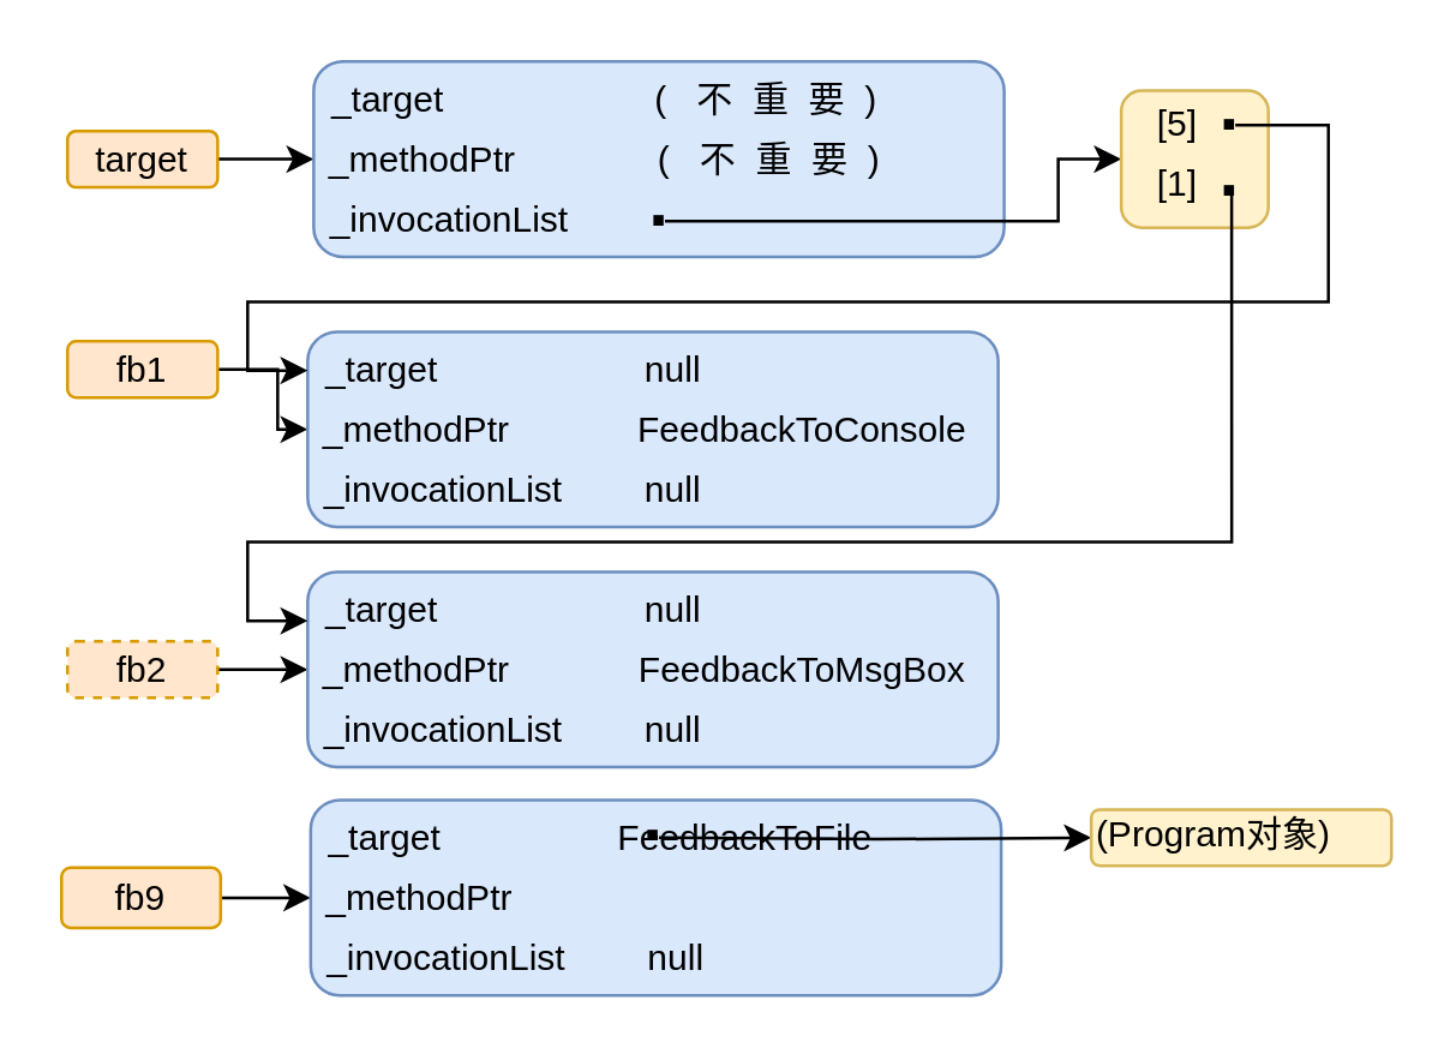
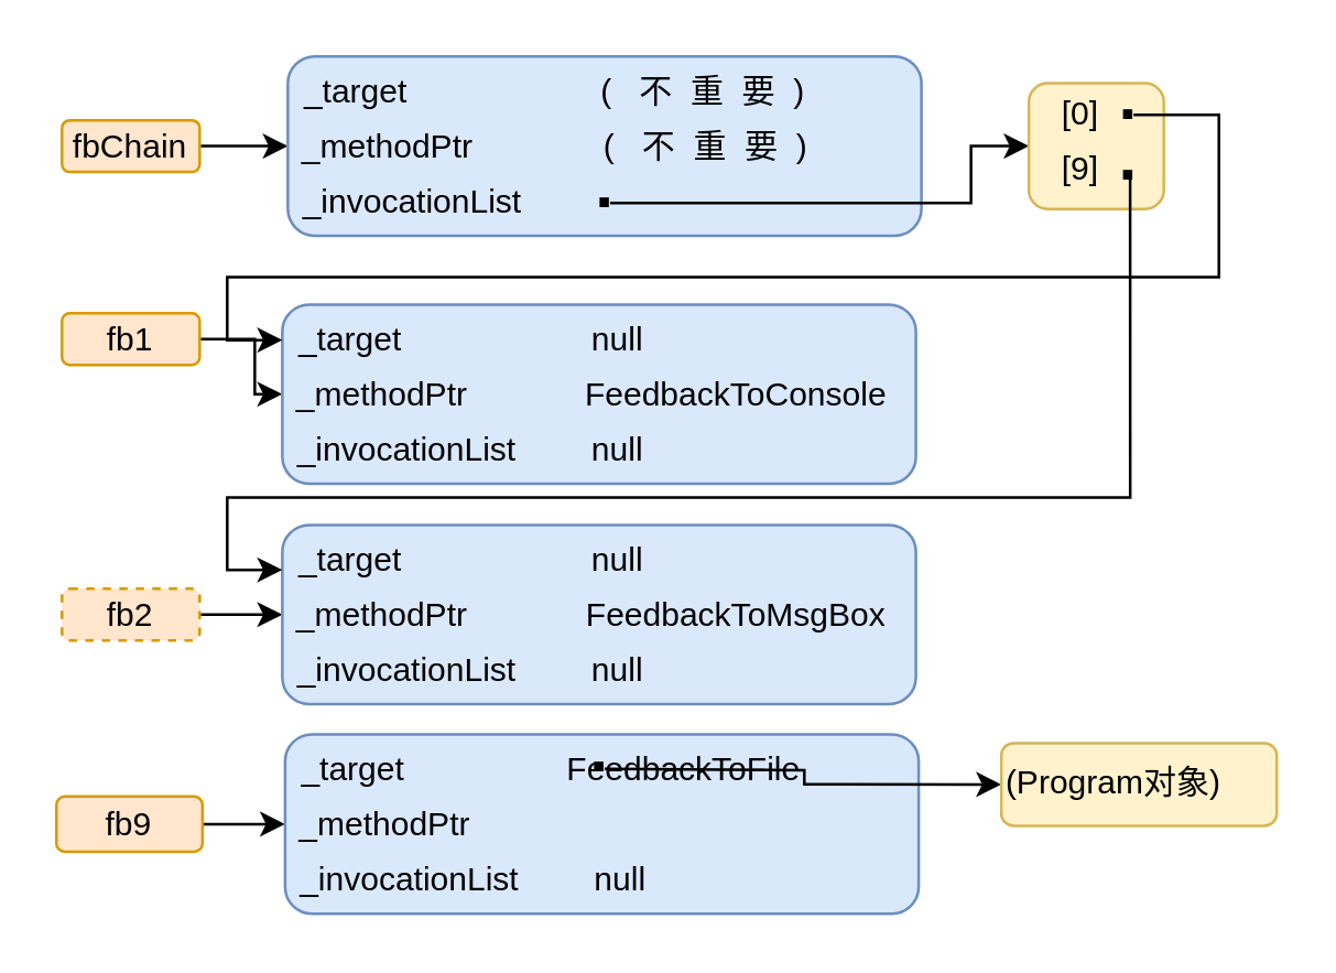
  <mxCell id="0" />
  <mxCell id="1" parent="0" />
  <mxCell id="2" style="edgeStyle=orthogonalEdgeStyle;rounded=0;orthogonalLoop=1;jettySize=auto;html=1;entryX=0;entryY=0.5;entryDx=0;entryDy=0;" parent="1" source="3" target="13" edge="1"><mxGeometry relative="1" as="geometry" /></mxCell>
  <mxCell id="3" value="fb9" style="rounded=1;whiteSpace=wrap;html=1;fillColor=#ffe6cc;strokeColor=#d79b00;" parent="1" vertex="1"><mxGeometry x="20" y="288.5" width="53" height="20" as="geometry" /></mxCell>
  <mxCell id="4" style="edgeStyle=orthogonalEdgeStyle;rounded=0;orthogonalLoop=1;jettySize=auto;html=1;entryX=0;entryY=0.5;entryDx=0;entryDy=0;" parent="1" source="5" target="6" edge="1"><mxGeometry relative="1" as="geometry" /></mxCell>
  <mxCell id="5" value="fb1" style="rounded=1;whiteSpace=wrap;html=1;fillColor=#ffe6cc;strokeColor=#d79b00;" parent="1" vertex="1"><mxGeometry x="22" y="113.13" width="50" height="18.75" as="geometry" /></mxCell>
  <mxCell id="6" value="" style="rounded=1;whiteSpace=wrap;html=1;align=left;fillColor=#dae8fc;strokeColor=#6c8ebf;" parent="1" vertex="1"><mxGeometry x="102" y="110" width="230" height="65" as="geometry" /></mxCell>
  <mxCell id="7" value="_invocationList" style="text;html=1;strokeColor=none;fillColor=none;align=center;verticalAlign=middle;whiteSpace=wrap;rounded=0;" parent="1" vertex="1"><mxGeometry x="107" y="152.5" width="81" height="20" as="geometry" /></mxCell>
  <mxCell id="8" value="_methodPtr" style="text;html=1;strokeColor=none;fillColor=none;align=center;verticalAlign=middle;whiteSpace=wrap;rounded=0;" parent="1" vertex="1"><mxGeometry x="107" y="132.5" width="63" height="20" as="geometry" /></mxCell>
  <mxCell id="9" value="null" style="text;html=1;strokeColor=none;fillColor=none;align=center;verticalAlign=middle;whiteSpace=wrap;rounded=0;" parent="1" vertex="1"><mxGeometry x="214" y="112.5" width="20" height="20" as="geometry" /></mxCell>
  <mxCell id="10" value="_target" style="text;html=1;strokeColor=none;fillColor=none;align=center;verticalAlign=middle;whiteSpace=wrap;rounded=0;" parent="1" vertex="1"><mxGeometry x="107" y="112.5" width="40" height="20" as="geometry" /></mxCell>
  <mxCell id="11" value="null" style="text;html=1;strokeColor=none;fillColor=none;align=center;verticalAlign=middle;whiteSpace=wrap;rounded=0;" parent="1" vertex="1"><mxGeometry x="214" y="152.5" width="20" height="20" as="geometry" /></mxCell>
  <mxCell id="12" value="FeedbackToConsole" style="text;html=1;strokeColor=none;fillColor=none;align=center;verticalAlign=middle;whiteSpace=wrap;rounded=0;" parent="1" vertex="1"><mxGeometry x="257" y="132.5" width="20" height="20" as="geometry" /></mxCell>
  <mxCell id="13" value="" style="rounded=1;whiteSpace=wrap;html=1;align=left;fillColor=#dae8fc;strokeColor=#6c8ebf;" parent="1" vertex="1"><mxGeometry x="103" y="266" width="230" height="65" as="geometry" /></mxCell>
  <mxCell id="14" value="_invocationList" style="text;html=1;strokeColor=none;fillColor=none;align=center;verticalAlign=middle;whiteSpace=wrap;rounded=0;" parent="1" vertex="1"><mxGeometry x="108" y="308.5" width="81" height="20" as="geometry" /></mxCell>
  <mxCell id="15" value="_methodPtr" style="text;html=1;strokeColor=none;fillColor=none;align=center;verticalAlign=middle;whiteSpace=wrap;rounded=0;" parent="1" vertex="1"><mxGeometry x="108" y="288.5" width="63" height="20" as="geometry" /></mxCell>
  <mxCell id="16" style="edgeStyle=orthogonalEdgeStyle;rounded=0;orthogonalLoop=1;jettySize=auto;html=1;entryX=0;entryY=0.5;entryDx=0;entryDy=0;" parent="1" target="21" edge="1"><mxGeometry relative="1" as="geometry"><mxPoint x="219" y="278.5" as="sourcePoint" /><mxPoint x="369" y="278.5" as="targetPoint" /></mxGeometry></mxCell>
  <mxCell id="17" value="&lt;b&gt;&lt;font style=&quot;font-size: 24px&quot;&gt;·&lt;/font&gt;&lt;/b&gt;" style="text;html=1;strokeColor=none;fillColor=none;align=center;verticalAlign=middle;whiteSpace=wrap;rounded=0;" parent="1" vertex="1"><mxGeometry x="216.5" y="267.87" width="3" height="20" as="geometry" /></mxCell>
  <mxCell id="18" value="_target" style="text;html=1;strokeColor=none;fillColor=none;align=center;verticalAlign=middle;whiteSpace=wrap;rounded=0;" parent="1" vertex="1"><mxGeometry x="108" y="268.5" width="40" height="20" as="geometry" /></mxCell>
  <mxCell id="19" value="null" style="text;html=1;strokeColor=none;fillColor=none;align=center;verticalAlign=middle;whiteSpace=wrap;rounded=0;" parent="1" vertex="1"><mxGeometry x="215" y="308.5" width="20" height="20" as="geometry" /></mxCell>
  <mxCell id="20" value="FeedbackToFile" style="text;html=1;strokeColor=none;fillColor=none;align=center;verticalAlign=middle;whiteSpace=wrap;rounded=0;" parent="1" vertex="1"><mxGeometry x="238" y="268.5" width="20" height="20" as="geometry" /></mxCell>
- <mxCell id="21" value="(Program对象)" style="rounded=1;whiteSpace=wrap;html=1;align=left;fillColor=#fff2cc;strokeColor=#d6b656;" parent="1" vertex="1"><mxGeometry x="363" y="269.12" width="100" height="18.75" as="geometry" /></mxCell>
+ <mxCell id="21" value="(Program对象)" style="rounded=1;whiteSpace=wrap;html=1;align=left;fillColor=#fff2cc;strokeColor=#d6b656;" parent="1" vertex="1"><mxGeometry x="363" y="269.12" width="100" height="30" as="geometry" /></mxCell>
  <mxCell id="22" style="edgeStyle=orthogonalEdgeStyle;rounded=0;orthogonalLoop=1;jettySize=auto;html=1;entryX=0;entryY=0.5;entryDx=0;entryDy=0;" parent="1" source="23" target="24" edge="1"><mxGeometry relative="1" as="geometry" /></mxCell>
  <mxCell id="23" value="fb2" style="rounded=1;whiteSpace=wrap;html=1;fillColor=#ffe6cc;strokeColor=#d79b00;dashed=1;" parent="1" vertex="1"><mxGeometry x="22" y="213.13" width="50" height="18.75" as="geometry" /></mxCell>
  <mxCell id="24" value="" style="rounded=1;whiteSpace=wrap;html=1;align=left;fillColor=#dae8fc;strokeColor=#6c8ebf;" parent="1" vertex="1"><mxGeometry x="102" y="190" width="230" height="65" as="geometry" /></mxCell>
  <mxCell id="25" value="_invocationList" style="text;html=1;strokeColor=none;fillColor=none;align=center;verticalAlign=middle;whiteSpace=wrap;rounded=0;" parent="1" vertex="1"><mxGeometry x="107" y="232.5" width="81" height="20" as="geometry" /></mxCell>
  <mxCell id="26" value="_methodPtr" style="text;html=1;strokeColor=none;fillColor=none;align=center;verticalAlign=middle;whiteSpace=wrap;rounded=0;" parent="1" vertex="1"><mxGeometry x="107" y="212.5" width="63" height="20" as="geometry" /></mxCell>
  <mxCell id="27" value="null" style="text;html=1;strokeColor=none;fillColor=none;align=center;verticalAlign=middle;whiteSpace=wrap;rounded=0;" parent="1" vertex="1"><mxGeometry x="214" y="192.5" width="20" height="20" as="geometry" /></mxCell>
  <mxCell id="28" value="_target" style="text;html=1;strokeColor=none;fillColor=none;align=center;verticalAlign=middle;whiteSpace=wrap;rounded=0;" parent="1" vertex="1"><mxGeometry x="107" y="192.5" width="40" height="20" as="geometry" /></mxCell>
  <mxCell id="29" value="null" style="text;html=1;strokeColor=none;fillColor=none;align=center;verticalAlign=middle;whiteSpace=wrap;rounded=0;" parent="1" vertex="1"><mxGeometry x="214" y="232.5" width="20" height="20" as="geometry" /></mxCell>
  <mxCell id="30" value="FeedbackToMsgBox" style="text;html=1;strokeColor=none;fillColor=none;align=center;verticalAlign=middle;whiteSpace=wrap;rounded=0;" parent="1" vertex="1"><mxGeometry x="257" y="212.5" width="20" height="20" as="geometry" /></mxCell>
  <mxCell id="31" style="edgeStyle=orthogonalEdgeStyle;rounded=0;orthogonalLoop=1;jettySize=auto;html=1;entryX=0;entryY=0.5;entryDx=0;entryDy=0;" parent="1" source="32" target="33" edge="1"><mxGeometry relative="1" as="geometry" /></mxCell>
- <mxCell id="32" value="target" style="rounded=1;whiteSpace=wrap;html=1;fillColor=#ffe6cc;strokeColor=#d79b00;" parent="1" vertex="1"><mxGeometry x="22" y="43.13" width="50" height="18.75" as="geometry" /></mxCell>
+ <mxCell id="32" value="fbChain" style="rounded=1;whiteSpace=wrap;html=1;fillColor=#ffe6cc;strokeColor=#d79b00;" parent="1" vertex="1"><mxGeometry x="22" y="43.13" width="50" height="18.75" as="geometry" /></mxCell>
  <mxCell id="33" value="" style="rounded=1;whiteSpace=wrap;html=1;align=left;fillColor=#dae8fc;strokeColor=#6c8ebf;" vertex="1" parent="1"><mxGeometry x="104" y="20" width="230" height="65" as="geometry" /></mxCell>
  <mxCell id="34" value="_invocationList" style="text;html=1;strokeColor=none;fillColor=none;align=center;verticalAlign=middle;whiteSpace=wrap;rounded=0;" vertex="1" parent="1"><mxGeometry x="109" y="62.5" width="81" height="20" as="geometry" /></mxCell>
  <mxCell id="35" value="_methodPtr" style="text;html=1;strokeColor=none;fillColor=none;align=center;verticalAlign=middle;whiteSpace=wrap;rounded=0;" vertex="1" parent="1"><mxGeometry x="109" y="42.5" width="63" height="20" as="geometry" /></mxCell>
  <mxCell id="36" value="(&amp;nbsp; &amp;nbsp;不&amp;nbsp; 重&amp;nbsp; 要&amp;nbsp; )" style="text;html=1;strokeColor=none;fillColor=none;align=center;verticalAlign=middle;whiteSpace=wrap;rounded=0;" vertex="1" parent="1"><mxGeometry x="216" y="22.5" width="78" height="20" as="geometry" /></mxCell>
  <mxCell id="37" value="_target" style="text;html=1;strokeColor=none;fillColor=none;align=center;verticalAlign=middle;whiteSpace=wrap;rounded=0;" vertex="1" parent="1"><mxGeometry x="109" y="22.5" width="40" height="20" as="geometry" /></mxCell>
  <mxCell id="38" value="(&amp;nbsp; &amp;nbsp;不&amp;nbsp; 重&amp;nbsp; 要&amp;nbsp; )" style="text;html=1;strokeColor=none;fillColor=none;align=center;verticalAlign=middle;whiteSpace=wrap;rounded=0;" vertex="1" parent="1"><mxGeometry x="217" y="42.5" width="78" height="20" as="geometry" /></mxCell>
  <mxCell id="39" style="edgeStyle=orthogonalEdgeStyle;rounded=0;orthogonalLoop=1;jettySize=auto;html=1;entryX=0;entryY=0.5;entryDx=0;entryDy=0;" edge="1" parent="1" target="41"><mxGeometry relative="1" as="geometry"><mxPoint x="221" y="73.13" as="sourcePoint" /><mxPoint x="371" y="73.13" as="targetPoint" /><Array as="points"><mxPoint x="352" y="73" /><mxPoint x="352" y="53" /></Array></mxGeometry></mxCell>
  <mxCell id="40" value="&lt;b&gt;&lt;font style=&quot;font-size: 24px&quot;&gt;·&lt;/font&gt;&lt;/b&gt;" style="text;html=1;strokeColor=none;fillColor=none;align=center;verticalAlign=middle;whiteSpace=wrap;rounded=0;" vertex="1" parent="1"><mxGeometry x="218.5" y="62.5" width="3" height="20" as="geometry" /></mxCell>
  <mxCell id="41" value="" style="rounded=1;whiteSpace=wrap;html=1;align=left;fillColor=#fff2cc;strokeColor=#d6b656;" vertex="1" parent="1"><mxGeometry x="373" y="29.69" width="49" height="45.62" as="geometry" /></mxCell>
  <mxCell id="42" style="edgeStyle=orthogonalEdgeStyle;rounded=0;orthogonalLoop=1;jettySize=auto;html=1;entryX=0;entryY=0.25;entryDx=0;entryDy=0;exitX=0.591;exitY=0.567;exitDx=0;exitDy=0;exitPerimeter=0;" edge="1" parent="1" source="43" target="24"><mxGeometry relative="1" as="geometry"><Array as="points"><mxPoint x="410" y="180" /><mxPoint x="82" y="180" /><mxPoint x="82" y="206" /></Array></mxGeometry></mxCell>
  <mxCell id="43" value="&lt;b&gt;&lt;font style=&quot;font-size: 24px&quot;&gt;·&lt;/font&gt;&lt;/b&gt;" style="text;html=1;strokeColor=none;fillColor=none;align=center;verticalAlign=middle;whiteSpace=wrap;rounded=0;" vertex="1" parent="1"><mxGeometry x="408" y="52.5" width="3" height="20" as="geometry" /></mxCell>
  <mxCell id="44" value="&lt;b&gt;&lt;font style=&quot;font-size: 24px&quot;&gt;·&lt;/font&gt;&lt;/b&gt;" style="text;html=1;strokeColor=none;fillColor=none;align=center;verticalAlign=middle;whiteSpace=wrap;rounded=0;" vertex="1" parent="1"><mxGeometry x="408" y="31.19" width="3" height="20" as="geometry" /></mxCell>
  <mxCell id="45" style="edgeStyle=orthogonalEdgeStyle;rounded=0;orthogonalLoop=1;jettySize=auto;html=1;entryX=0;entryY=0.198;entryDx=0;entryDy=0;entryPerimeter=0;exitX=1;exitY=0.5;exitDx=0;exitDy=0;" edge="1" parent="1" source="44" target="6"><mxGeometry relative="1" as="geometry"><mxPoint x="432" y="110" as="targetPoint" /><mxPoint x="432" y="41" as="sourcePoint" /><Array as="points"><mxPoint x="442" y="41" /><mxPoint x="442" y="100" /><mxPoint x="82" y="100" /><mxPoint x="82" y="123" /><mxPoint x="102" y="123" /></Array></mxGeometry></mxCell>
- <mxCell id="46" value="[5]" style="text;html=1;strokeColor=none;fillColor=none;align=center;verticalAlign=middle;whiteSpace=wrap;rounded=0;" vertex="1" parent="1"><mxGeometry x="372" y="31.19" width="40" height="20" as="geometry" /></mxCell>
- <mxCell id="47" value="[1]" style="text;html=1;strokeColor=none;fillColor=none;align=center;verticalAlign=middle;whiteSpace=wrap;rounded=0;" vertex="1" parent="1"><mxGeometry x="377" y="51.19" width="30" height="20" as="geometry" /></mxCell>
+ <mxCell id="46" value="[0]" style="text;html=1;strokeColor=none;fillColor=none;align=center;verticalAlign=middle;whiteSpace=wrap;rounded=0;" vertex="1" parent="1"><mxGeometry x="372" y="31.19" width="40" height="20" as="geometry" /></mxCell>
+ <mxCell id="47" value="[9]" style="text;html=1;strokeColor=none;fillColor=none;align=center;verticalAlign=middle;whiteSpace=wrap;rounded=0;" vertex="1" parent="1"><mxGeometry x="377" y="51.19" width="30" height="20" as="geometry" /></mxCell>
